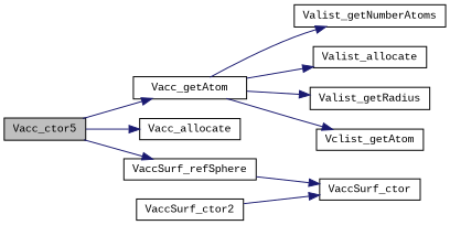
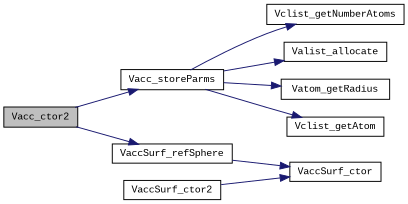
  digraph {
    fontname="Liberation Mono"
    rankdir=LR
    node [color=black fillcolor=white fontname="Liberation Mono" fontsize=10 shape=record style=filled]
    edge [color=midnightblue fontname="Liberation Mono" fontsize=10 labelfontname=FreeSans labelfontsize=10 style=solid]
-   n1 [fillcolor=grey75 fontcolor=black height=0.2 label=Vacc_ctor5 width=0.4]
-   n2 [height=0.2 label=Vacc_getAtom width=0.4]
-   n3 [height=0.2 label=Vacc_allocate width=0.4]
+   n1 [fillcolor=grey75 fontcolor=black height=0.2 label=Vacc_ctor2 width=0.4]
+   n2 [height=0.2 label=Vacc_storeParms width=0.4]
    n4 [height=0.2 label=VaccSurf_refSphere width=0.4]
-   n5 [height=0.2 label=Valist_getNumberAtoms width=0.4]
+   n5 [height=0.2 label=Vclist_getNumberAtoms width=0.4]
    n6 [height=0.2 label=Valist_allocate width=0.4]
-   n7 [height=0.2 label=Valist_getRadius width=0.4]
+   n7 [height=0.2 label=Vatom_getRadius width=0.4]
    n8 [height=0.2 label=Vclist_getAtom width=0.4]
    n9 [height=0.2 label=VaccSurf_ctor width=0.4]
    n10 [height=0.2 label=VaccSurf_ctor2 width=0.4]
    n1 -> n2
-   n1 -> n3
    n1 -> n4
    n2 -> n5
    n2 -> n6
    n2 -> n7
    n2 -> n8
    n4 -> n9
    n10 -> n9
  }
